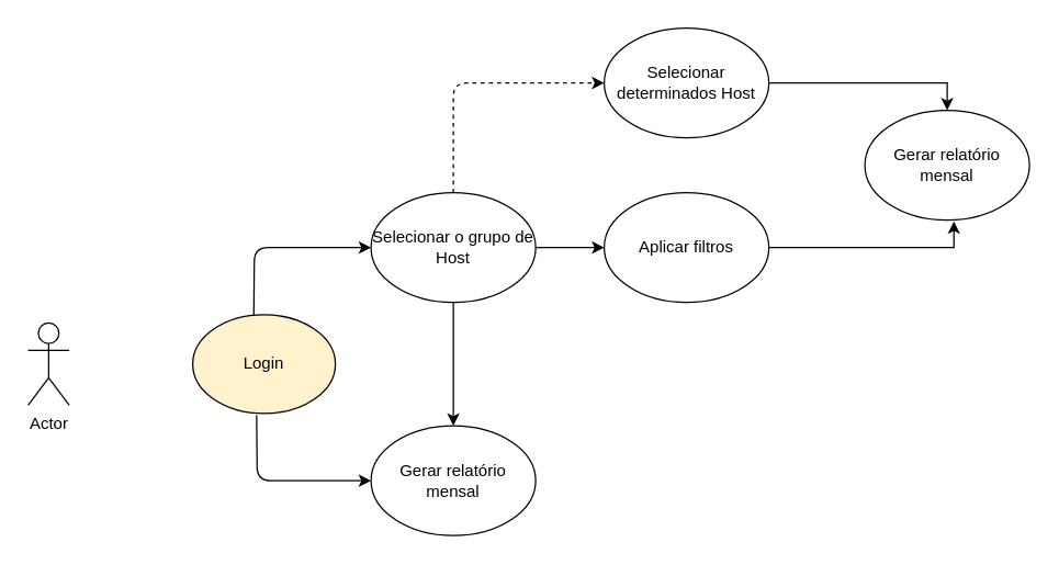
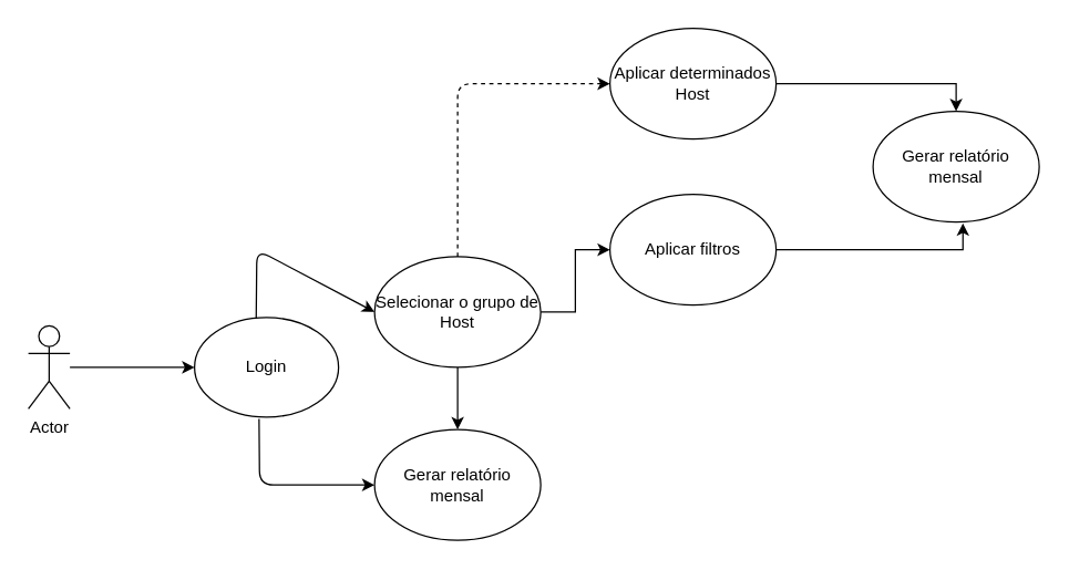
  <mxCell id="0" />
  <mxCell id="1" parent="0" />
+ <mxCell id="2" style="edgeStyle=orthogonalEdgeStyle;rounded=0;orthogonalLoop=1;jettySize=auto;html=1;" edge="1" parent="1" source="3" target="4"><mxGeometry relative="1" as="geometry" /></mxCell>
  <mxCell id="3" value="Actor" style="shape=umlActor;verticalLabelPosition=bottom;labelBackgroundColor=#ffffff;verticalAlign=top;html=1;outlineConnect=0;" vertex="1" parent="1"><mxGeometry x="20" y="235" width="30" height="60" as="geometry" /></mxCell>
- <mxCell id="4" value="Login" style="ellipse;whiteSpace=wrap;html=1;fillColor=#fff2cc;" vertex="1" parent="1"><mxGeometry x="140" y="229" width="104" height="72" as="geometry" /></mxCell>
+ <mxCell id="4" value="Login" style="ellipse;whiteSpace=wrap;html=1;" vertex="1" parent="1"><mxGeometry x="140" y="229" width="104" height="72" as="geometry" /></mxCell>
  <mxCell id="5" style="edgeStyle=orthogonalEdgeStyle;rounded=0;orthogonalLoop=1;jettySize=auto;html=1;" edge="1" parent="1" source="7" target="9"><mxGeometry relative="1" as="geometry" /></mxCell>
  <mxCell id="6" style="edgeStyle=orthogonalEdgeStyle;rounded=0;orthogonalLoop=1;jettySize=auto;html=1;entryX=0;entryY=0.5;entryDx=0;entryDy=0;" edge="1" parent="1" source="7" target="15"><mxGeometry relative="1" as="geometry" /></mxCell>
- <mxCell id="7" value="Selecionar o grupo de Host" style="ellipse;whiteSpace=wrap;html=1;" vertex="1" parent="1"><mxGeometry x="270" y="140" width="120" height="80" as="geometry" /></mxCell>
+ <mxCell id="7" value="Selecionar o grupo de Host" style="ellipse;whiteSpace=wrap;html=1;" vertex="1" parent="1"><mxGeometry x="270" y="185" width="120" height="80" as="geometry" /></mxCell>
  <mxCell id="8" value="" style="endArrow=classic;html=1;entryX=0;entryY=0.5;entryDx=0;entryDy=0;exitX=0.428;exitY=0.013;exitDx=0;exitDy=0;exitPerimeter=0;" edge="1" parent="1" source="4" target="7"><mxGeometry width="50" height="50" relative="1" as="geometry"><mxPoint x="200" y="230" as="sourcePoint" /><mxPoint x="250" y="180" as="targetPoint" /><Array as="points"><mxPoint x="185" y="180" /></Array></mxGeometry></mxCell>
  <mxCell id="9" value="Gerar relatório mensal" style="ellipse;whiteSpace=wrap;html=1;" vertex="1" parent="1"><mxGeometry x="270" y="310" width="120" height="80" as="geometry" /></mxCell>
  <mxCell id="10" value="" style="endArrow=classic;html=1;entryX=0;entryY=0.5;entryDx=0;entryDy=0;exitX=0.448;exitY=1.019;exitDx=0;exitDy=0;exitPerimeter=0;" edge="1" parent="1" source="4" target="9"><mxGeometry width="50" height="50" relative="1" as="geometry"><mxPoint x="184.512" y="389.936" as="sourcePoint" /><mxPoint x="270" y="340" as="targetPoint" /><Array as="points"><mxPoint x="187" y="350" /></Array></mxGeometry></mxCell>
  <mxCell id="11" style="edgeStyle=orthogonalEdgeStyle;rounded=0;orthogonalLoop=1;jettySize=auto;html=1;entryX=0.5;entryY=0;entryDx=0;entryDy=0;" edge="1" parent="1" source="12" target="16"><mxGeometry relative="1" as="geometry" /></mxCell>
- <mxCell id="12" value="Selecionar determinados Host" style="ellipse;whiteSpace=wrap;html=1;" vertex="1" parent="1"><mxGeometry x="440" y="20" width="120" height="80" as="geometry" /></mxCell>
+ <mxCell id="12" value="Aplicar determinados Host" style="ellipse;whiteSpace=wrap;html=1;" vertex="1" parent="1"><mxGeometry x="440" y="20" width="120" height="80" as="geometry" /></mxCell>
  <mxCell id="13" value="" style="endArrow=classic;html=1;entryX=0;entryY=0.5;entryDx=0;entryDy=0;exitX=0.5;exitY=0;exitDx=0;exitDy=0;dashed=1;" edge="1" parent="1" source="7" target="12"><mxGeometry width="50" height="50" relative="1" as="geometry"><mxPoint x="320.012" y="139.936" as="sourcePoint" /><mxPoint x="405.5" y="90" as="targetPoint" /><Array as="points"><mxPoint x="330" y="60" /></Array></mxGeometry></mxCell>
  <mxCell id="14" style="edgeStyle=orthogonalEdgeStyle;rounded=0;orthogonalLoop=1;jettySize=auto;html=1;entryX=0.541;entryY=1.012;entryDx=0;entryDy=0;entryPerimeter=0;" edge="1" parent="1" source="15" target="16"><mxGeometry relative="1" as="geometry"><mxPoint x="700" y="170" as="targetPoint" /><Array as="points"><mxPoint x="695" y="180" /></Array></mxGeometry></mxCell>
  <mxCell id="15" value="Aplicar filtros&lt;br&gt;" style="ellipse;whiteSpace=wrap;html=1;" vertex="1" parent="1"><mxGeometry x="440" y="140" width="120" height="80" as="geometry" /></mxCell>
  <mxCell id="16" value="Gerar relatório mensal" style="ellipse;whiteSpace=wrap;html=1;" vertex="1" parent="1"><mxGeometry x="630" y="80" width="120" height="80" as="geometry" /></mxCell>
